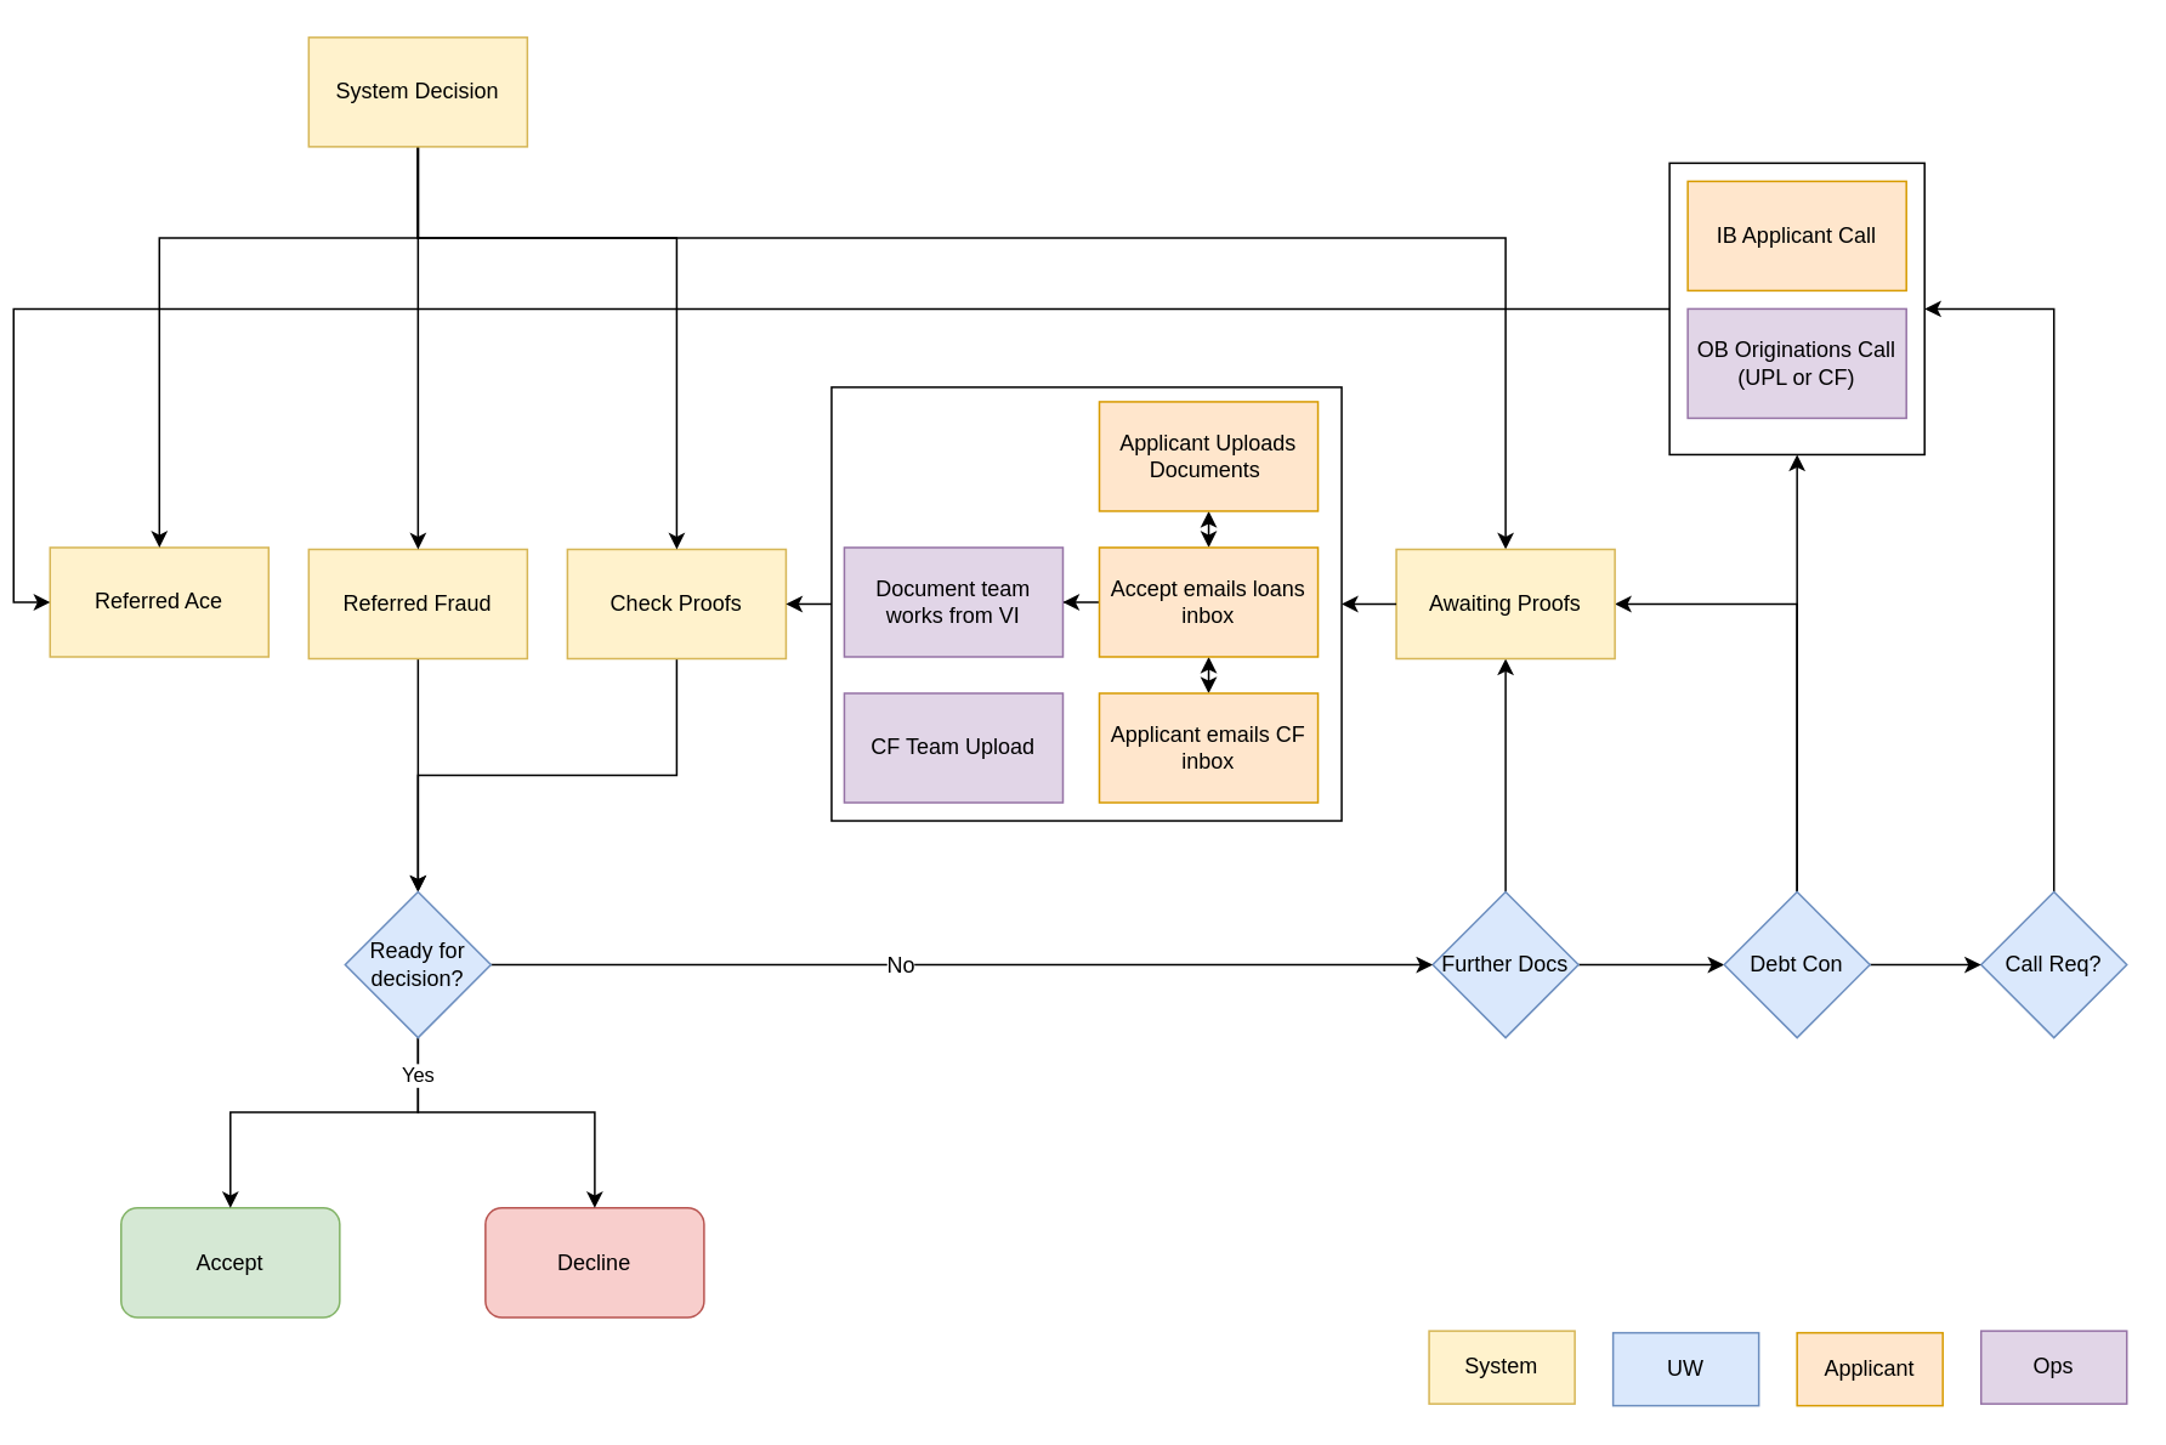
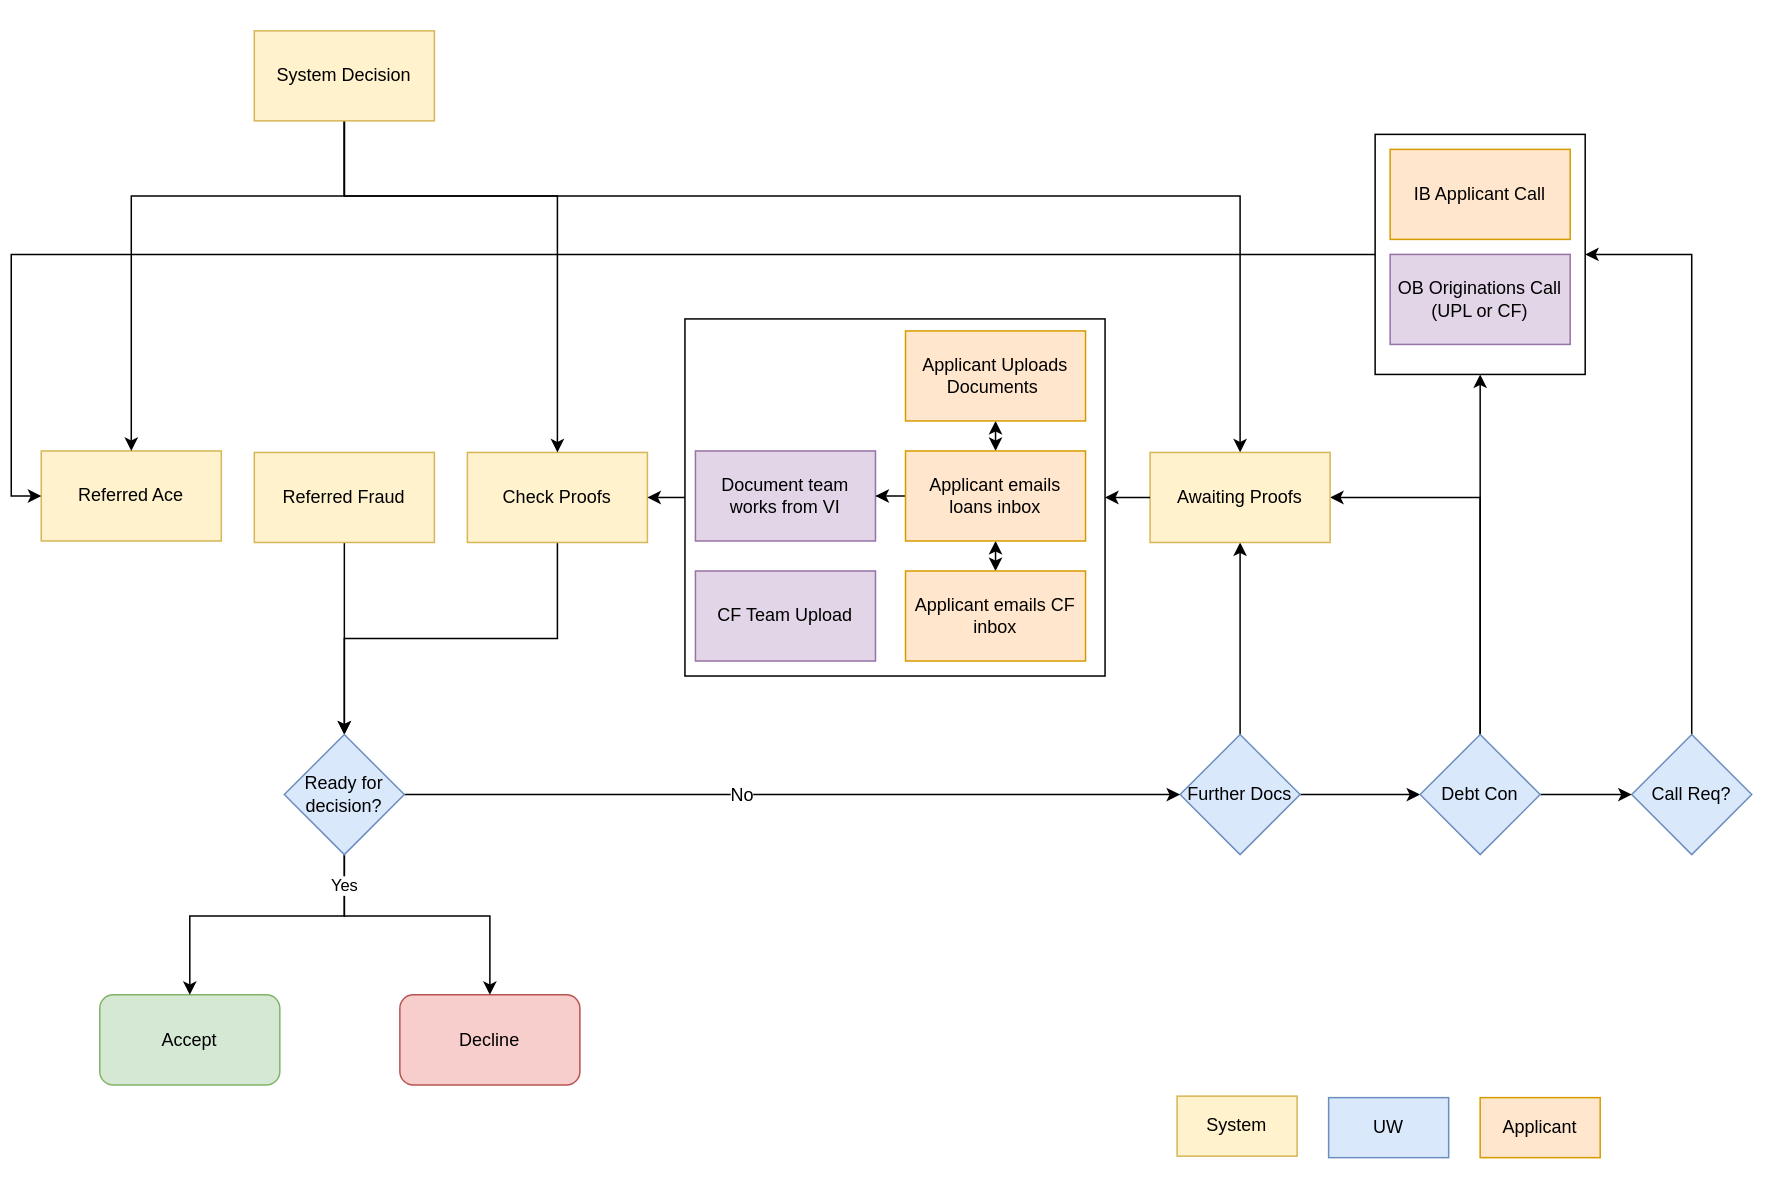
  <mxCell id="0" />
  <mxCell id="1" parent="0" />
  <mxCell id="2" value="" style="rounded=0;whiteSpace=wrap;html=1;fillColor=none;" vertex="1" parent="1"><mxGeometry x="909" y="89" width="140" height="160" as="geometry" /></mxCell>
  <mxCell id="3" value="Referred Ace" style="rounded=0;whiteSpace=wrap;html=1;fillColor=#fff2cc;strokeColor=#d6b656;" vertex="1" parent="1"><mxGeometry x="20" y="300" width="120" height="60" as="geometry" /></mxCell>
  <mxCell id="4" style="edgeStyle=orthogonalEdgeStyle;rounded=0;orthogonalLoop=1;jettySize=auto;html=1;exitX=0.5;exitY=1;exitDx=0;exitDy=0;entryX=0.5;entryY=0;entryDx=0;entryDy=0;startArrow=none;startFill=0;endArrow=classic;endFill=1;" edge="1" parent="1" source="5" target="32"><mxGeometry relative="1" as="geometry" /></mxCell>
  <mxCell id="5" value="Referred Fraud" style="rounded=0;whiteSpace=wrap;html=1;fillColor=#fff2cc;strokeColor=#d6b656;" vertex="1" parent="1"><mxGeometry x="162" y="301" width="120" height="60" as="geometry" /></mxCell>
  <mxCell id="6" style="edgeStyle=orthogonalEdgeStyle;rounded=0;orthogonalLoop=1;jettySize=auto;html=1;exitX=0.5;exitY=1;exitDx=0;exitDy=0;entryX=0.5;entryY=0;entryDx=0;entryDy=0;startArrow=none;startFill=0;endArrow=classic;endFill=1;" edge="1" parent="1" source="7" target="32"><mxGeometry relative="1" as="geometry" /></mxCell>
  <mxCell id="7" value="Check Proofs" style="rounded=0;whiteSpace=wrap;html=1;fillColor=#fff2cc;strokeColor=#d6b656;" vertex="1" parent="1"><mxGeometry x="304" y="301" width="120" height="60" as="geometry" /></mxCell>
  <mxCell id="8" style="edgeStyle=orthogonalEdgeStyle;rounded=0;orthogonalLoop=1;jettySize=auto;html=1;exitX=0.5;exitY=1;exitDx=0;exitDy=0;entryX=0.5;entryY=0;entryDx=0;entryDy=0;startArrow=none;startFill=0;endArrow=classic;endFill=1;" edge="1" parent="1" source="12" target="3"><mxGeometry relative="1" as="geometry"><Array as="points"><mxPoint x="222" y="130" /><mxPoint x="80" y="130" /></Array></mxGeometry></mxCell>
- <mxCell id="9" style="edgeStyle=orthogonalEdgeStyle;rounded=0;orthogonalLoop=1;jettySize=auto;html=1;exitX=0.5;exitY=1;exitDx=0;exitDy=0;entryX=0.5;entryY=0;entryDx=0;entryDy=0;startArrow=none;startFill=0;endArrow=classic;endFill=1;" edge="1" parent="1" source="12" target="5"><mxGeometry relative="1" as="geometry" /></mxCell>
  <mxCell id="10" style="edgeStyle=orthogonalEdgeStyle;rounded=0;orthogonalLoop=1;jettySize=auto;html=1;exitX=0.5;exitY=1;exitDx=0;exitDy=0;entryX=0.5;entryY=0;entryDx=0;entryDy=0;startArrow=none;startFill=0;endArrow=classic;endFill=1;" edge="1" parent="1" source="12" target="7"><mxGeometry relative="1" as="geometry"><Array as="points"><mxPoint x="222" y="130" /><mxPoint x="364" y="130" /></Array></mxGeometry></mxCell>
  <mxCell id="11" style="edgeStyle=orthogonalEdgeStyle;rounded=0;orthogonalLoop=1;jettySize=auto;html=1;exitX=0.5;exitY=1;exitDx=0;exitDy=0;entryX=0.5;entryY=0;entryDx=0;entryDy=0;startArrow=none;startFill=0;endArrow=classic;endFill=1;" edge="1" parent="1" source="12" target="41"><mxGeometry relative="1" as="geometry"><Array as="points"><mxPoint x="222" y="130" /><mxPoint x="819" y="130" /></Array></mxGeometry></mxCell>
  <mxCell id="12" value="System Decision" style="rounded=0;whiteSpace=wrap;html=1;fillColor=#fff2cc;strokeColor=#d6b656;" vertex="1" parent="1"><mxGeometry x="162" y="20" width="120" height="60" as="geometry" /></mxCell>
  <mxCell id="13" value="OB Originations Call (UPL or CF)" style="rounded=0;whiteSpace=wrap;html=1;fillColor=#e1d5e7;strokeColor=#9673a6;" vertex="1" parent="1"><mxGeometry x="919" y="169" width="120" height="60" as="geometry" /></mxCell>
  <mxCell id="14" style="edgeStyle=orthogonalEdgeStyle;rounded=0;orthogonalLoop=1;jettySize=auto;html=1;exitX=0;exitY=0.5;exitDx=0;exitDy=0;entryX=1;entryY=0.5;entryDx=0;entryDy=0;" edge="1" parent="1"><mxGeometry relative="1" as="geometry"><mxPoint x="626" y="290" as="sourcePoint" /></mxGeometry></mxCell>
  <mxCell id="15" style="edgeStyle=orthogonalEdgeStyle;rounded=0;orthogonalLoop=1;jettySize=auto;html=1;exitX=0;exitY=0.5;exitDx=0;exitDy=0;entryX=1;entryY=0.5;entryDx=0;entryDy=0;" edge="1" parent="1"><mxGeometry relative="1" as="geometry"><mxPoint x="586" y="370" as="targetPoint" /></mxGeometry></mxCell>
  <mxCell id="16" style="edgeStyle=orthogonalEdgeStyle;rounded=0;orthogonalLoop=1;jettySize=auto;html=1;exitX=1;exitY=0.5;exitDx=0;exitDy=0;entryX=0;entryY=0.5;entryDx=0;entryDy=0;startArrow=none;startFill=0;endArrow=classic;endFill=1;" edge="1" parent="1" source="18" target="24"><mxGeometry relative="1" as="geometry" /></mxCell>
  <mxCell id="17" style="edgeStyle=orthogonalEdgeStyle;rounded=0;orthogonalLoop=1;jettySize=auto;html=1;exitX=0.5;exitY=0;exitDx=0;exitDy=0;startArrow=none;startFill=0;endArrow=classic;endFill=1;" edge="1" parent="1" source="18" target="41"><mxGeometry relative="1" as="geometry" /></mxCell>
  <mxCell id="18" value="Further Docs" style="rhombus;whiteSpace=wrap;html=1;fillColor=#dae8fc;strokeColor=#6c8ebf;" vertex="1" parent="1"><mxGeometry x="779" y="489" width="80" height="80" as="geometry" /></mxCell>
  <mxCell id="19" style="edgeStyle=orthogonalEdgeStyle;rounded=0;orthogonalLoop=1;jettySize=auto;html=1;exitX=0.5;exitY=0;exitDx=0;exitDy=0;entryX=1;entryY=0.5;entryDx=0;entryDy=0;startArrow=none;startFill=0;endArrow=classic;endFill=1;" edge="1" parent="1" source="20" target="2"><mxGeometry relative="1" as="geometry" /></mxCell>
  <mxCell id="20" value="Call Req?" style="rhombus;whiteSpace=wrap;html=1;fillColor=#dae8fc;strokeColor=#6c8ebf;" vertex="1" parent="1"><mxGeometry x="1080" y="489" width="80" height="80" as="geometry" /></mxCell>
  <mxCell id="21" style="edgeStyle=orthogonalEdgeStyle;rounded=0;orthogonalLoop=1;jettySize=auto;html=1;exitX=0.5;exitY=0;exitDx=0;exitDy=0;entryX=1;entryY=0.5;entryDx=0;entryDy=0;startArrow=none;startFill=0;endArrow=classic;endFill=1;" edge="1" parent="1" source="24" target="41"><mxGeometry relative="1" as="geometry" /></mxCell>
  <mxCell id="22" style="edgeStyle=orthogonalEdgeStyle;rounded=0;orthogonalLoop=1;jettySize=auto;html=1;exitX=1;exitY=0.5;exitDx=0;exitDy=0;entryX=0;entryY=0.5;entryDx=0;entryDy=0;startArrow=none;startFill=0;endArrow=classic;endFill=1;" edge="1" parent="1" source="24" target="20"><mxGeometry relative="1" as="geometry" /></mxCell>
  <mxCell id="23" style="edgeStyle=orthogonalEdgeStyle;rounded=0;orthogonalLoop=1;jettySize=auto;html=1;exitX=0.5;exitY=0;exitDx=0;exitDy=0;entryX=0.5;entryY=1;entryDx=0;entryDy=0;startArrow=none;startFill=0;endArrow=classic;endFill=1;" edge="1" parent="1" source="24" target="2"><mxGeometry relative="1" as="geometry" /></mxCell>
  <mxCell id="24" value="Debt Con" style="rhombus;whiteSpace=wrap;html=1;fillColor=#dae8fc;strokeColor=#6c8ebf;" vertex="1" parent="1"><mxGeometry x="939" y="489" width="80" height="80" as="geometry" /></mxCell>
  <mxCell id="25" value="IB Applicant Call" style="rounded=0;whiteSpace=wrap;html=1;fillColor=#ffe6cc;strokeColor=#d79b00;" vertex="1" parent="1"><mxGeometry x="919" y="99" width="120" height="60" as="geometry" /></mxCell>
  <mxCell id="26" value="Accept" style="rounded=1;whiteSpace=wrap;html=1;fillColor=#d5e8d4;strokeColor=#82b366;" vertex="1" parent="1"><mxGeometry x="59" y="662.5" width="120" height="60" as="geometry" /></mxCell>
  <mxCell id="27" value="Decline" style="rounded=1;whiteSpace=wrap;html=1;fillColor=#f8cecc;strokeColor=#b85450;" vertex="1" parent="1"><mxGeometry x="259" y="662.5" width="120" height="60" as="geometry" /></mxCell>
  <mxCell id="28" style="edgeStyle=orthogonalEdgeStyle;rounded=0;orthogonalLoop=1;jettySize=auto;html=1;exitX=1;exitY=0.5;exitDx=0;exitDy=0;entryX=0;entryY=0.5;entryDx=0;entryDy=0;startArrow=none;startFill=0;endArrow=classic;endFill=1;" edge="1" parent="1" source="32" target="18"><mxGeometry relative="1" as="geometry" /></mxCell>
  <mxCell id="29" value="No" style="text;html=1;resizable=0;points=[];align=center;verticalAlign=middle;labelBackgroundColor=#ffffff;" vertex="1" connectable="0" parent="28"><mxGeometry x="-0.134" relative="1" as="geometry"><mxPoint as="offset" /></mxGeometry></mxCell>
  <mxCell id="30" style="edgeStyle=orthogonalEdgeStyle;rounded=0;orthogonalLoop=1;jettySize=auto;html=1;exitX=0.5;exitY=1;exitDx=0;exitDy=0;entryX=0.5;entryY=0;entryDx=0;entryDy=0;startArrow=none;startFill=0;endArrow=classic;endFill=1;" edge="1" parent="1" source="32" target="26"><mxGeometry relative="1" as="geometry"><mxPoint x="222" y="610" as="sourcePoint" /><Array as="points"><mxPoint x="222" y="610" /><mxPoint x="119" y="610" /></Array></mxGeometry></mxCell>
  <mxCell id="31" value="Yes" style="edgeStyle=orthogonalEdgeStyle;rounded=0;orthogonalLoop=1;jettySize=auto;html=1;exitX=0.5;exitY=1;exitDx=0;exitDy=0;entryX=0.5;entryY=0;entryDx=0;entryDy=0;startArrow=none;startFill=0;endArrow=classic;endFill=1;" edge="1" parent="1" source="32" target="27"><mxGeometry x="-0.78" relative="1" as="geometry"><Array as="points"><mxPoint x="222" y="610" /><mxPoint x="319" y="610" /></Array><mxPoint as="offset" /></mxGeometry></mxCell>
  <mxCell id="32" value="Ready for decision?" style="rhombus;whiteSpace=wrap;html=1;fillColor=#dae8fc;strokeColor=#6c8ebf;" vertex="1" parent="1"><mxGeometry x="182" y="489" width="80" height="80" as="geometry" /></mxCell>
  <mxCell id="33" style="edgeStyle=orthogonalEdgeStyle;rounded=0;orthogonalLoop=1;jettySize=auto;html=1;exitX=0.5;exitY=1;exitDx=0;exitDy=0;entryX=0.5;entryY=0;entryDx=0;entryDy=0;startArrow=classic;startFill=1;endArrow=classic;endFill=1;" edge="1" parent="1" source="34" target="38"><mxGeometry relative="1" as="geometry" /></mxCell>
  <mxCell id="34" value="Applicant Uploads Documents&amp;nbsp;" style="rounded=0;whiteSpace=wrap;html=1;fillColor=#ffe6cc;strokeColor=#d79b00;" vertex="1" parent="1"><mxGeometry x="596" y="220" width="120" height="60" as="geometry" /></mxCell>
  <mxCell id="35" value="CF Team Upload" style="rounded=0;whiteSpace=wrap;html=1;fillColor=#e1d5e7;strokeColor=#9673a6;" vertex="1" parent="1"><mxGeometry x="456" y="380" width="120" height="60" as="geometry" /></mxCell>
  <mxCell id="36" style="edgeStyle=orthogonalEdgeStyle;rounded=0;orthogonalLoop=1;jettySize=auto;html=1;exitX=0.5;exitY=1;exitDx=0;exitDy=0;entryX=0.5;entryY=0;entryDx=0;entryDy=0;startArrow=classic;startFill=1;endArrow=classic;endFill=1;" edge="1" parent="1" source="38" target="40"><mxGeometry relative="1" as="geometry" /></mxCell>
  <mxCell id="37" style="edgeStyle=orthogonalEdgeStyle;rounded=0;orthogonalLoop=1;jettySize=auto;html=1;exitX=0;exitY=0.5;exitDx=0;exitDy=0;startArrow=none;startFill=0;endArrow=classic;endFill=1;" edge="1" parent="1" source="38" target="39"><mxGeometry relative="1" as="geometry" /></mxCell>
- <mxCell id="38" value="Accept emails loans inbox" style="rounded=0;whiteSpace=wrap;html=1;fillColor=#ffe6cc;strokeColor=#d79b00;" vertex="1" parent="1"><mxGeometry x="596" y="300" width="120" height="60" as="geometry" /></mxCell>
+ <mxCell id="38" value="Applicant emails loans inbox" style="rounded=0;whiteSpace=wrap;html=1;fillColor=#ffe6cc;strokeColor=#d79b00;" vertex="1" parent="1"><mxGeometry x="596" y="300" width="120" height="60" as="geometry" /></mxCell>
  <mxCell id="39" value="Document team works from VI" style="rounded=0;whiteSpace=wrap;html=1;fillColor=#e1d5e7;strokeColor=#9673a6;" vertex="1" parent="1"><mxGeometry x="456" y="300" width="120" height="60" as="geometry" /></mxCell>
  <mxCell id="40" value="Applicant emails CF inbox" style="rounded=0;whiteSpace=wrap;html=1;fillColor=#ffe6cc;strokeColor=#d79b00;" vertex="1" parent="1"><mxGeometry x="596" y="380" width="120" height="60" as="geometry" /></mxCell>
  <mxCell id="41" value="Awaiting Proofs" style="rounded=0;whiteSpace=wrap;html=1;fillColor=#fff2cc;strokeColor=#d6b656;" vertex="1" parent="1"><mxGeometry x="759" y="301" width="120" height="60" as="geometry" /></mxCell>
  <mxCell id="42" style="edgeStyle=orthogonalEdgeStyle;rounded=0;orthogonalLoop=1;jettySize=auto;html=1;exitX=0;exitY=0.5;exitDx=0;exitDy=0;entryX=1;entryY=0.5;entryDx=0;entryDy=0;startArrow=none;startFill=0;endArrow=classic;endFill=1;" edge="1" parent="1" source="44" target="7"><mxGeometry relative="1" as="geometry" /></mxCell>
  <mxCell id="43" style="edgeStyle=orthogonalEdgeStyle;rounded=0;orthogonalLoop=1;jettySize=auto;html=1;entryX=0;entryY=0.5;entryDx=0;entryDy=0;startArrow=classic;startFill=1;endArrow=none;endFill=0;" edge="1" parent="1" source="44" target="41"><mxGeometry relative="1" as="geometry" /></mxCell>
  <mxCell id="44" value="" style="rounded=0;whiteSpace=wrap;html=1;fillColor=none;" vertex="1" parent="1"><mxGeometry x="449" y="212" width="280" height="238" as="geometry" /></mxCell>
  <mxCell id="45" style="edgeStyle=orthogonalEdgeStyle;rounded=0;orthogonalLoop=1;jettySize=auto;html=1;exitX=0;exitY=0.5;exitDx=0;exitDy=0;entryX=0;entryY=0.5;entryDx=0;entryDy=0;startArrow=none;startFill=0;endArrow=classic;endFill=1;" edge="1" parent="1" source="2" target="3"><mxGeometry relative="1" as="geometry" /></mxCell>
  <mxCell id="46" style="edgeStyle=orthogonalEdgeStyle;rounded=0;orthogonalLoop=1;jettySize=auto;html=1;exitX=0.5;exitY=1;exitDx=0;exitDy=0;startArrow=none;startFill=0;endArrow=classic;endFill=1;" edge="1" parent="1" source="2" target="2"><mxGeometry relative="1" as="geometry" /></mxCell>
  <mxCell id="47" value="UW" style="rounded=0;whiteSpace=wrap;html=1;fillColor=#dae8fc;strokeColor=#6c8ebf;" vertex="1" parent="1"><mxGeometry x="878" y="731" width="80" height="40" as="geometry" /></mxCell>
  <mxCell id="48" value="Applicant" style="rounded=0;whiteSpace=wrap;html=1;fillColor=#ffe6cc;strokeColor=#d79b00;" vertex="1" parent="1"><mxGeometry x="979" y="731" width="80" height="40" as="geometry" /></mxCell>
- <mxCell id="49" value="Ops" style="rounded=0;whiteSpace=wrap;html=1;fillColor=#e1d5e7;strokeColor=#9673a6;" vertex="1" parent="1"><mxGeometry x="1080" y="730" width="80" height="40" as="geometry" /></mxCell>
  <mxCell id="50" value="System" style="rounded=0;whiteSpace=wrap;html=1;fillColor=#fff2cc;strokeColor=#d6b656;" vertex="1" parent="1"><mxGeometry x="777" y="730" width="80" height="40" as="geometry" /></mxCell>
